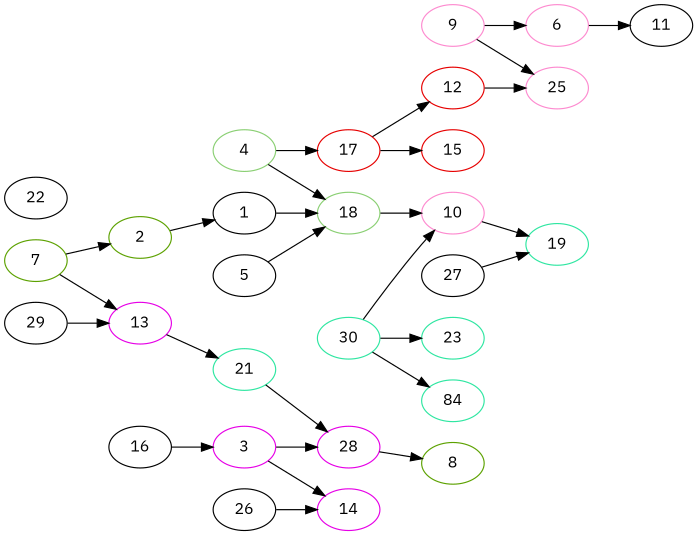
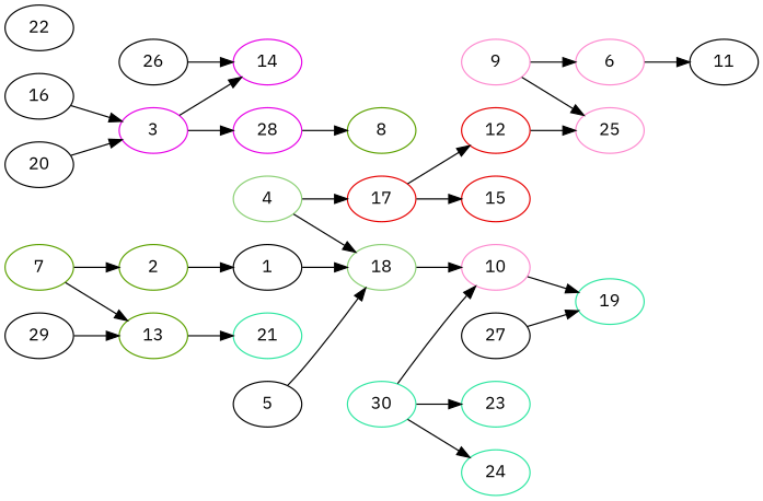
  digraph {
    fontname="IBM Plex Sans"
    rankdir=LR
    node [fontname="IBM Plex Sans"]
    edge [color=black fontname="IBM Plex Sans"]
    9 [color="#fd8acf"]
    6 [color="#fd8acf"]
    25 [color="#fd8acf"]
    11
    17 [color="#e60000"]
    12 [color="#e60000"]
    15 [color="#e60000"]
    4 [color="#8acf73"]
    18 [color="#8acf73"]
    10 [color="#fd8acf"]
    7 [color="#5ca100"]
    2 [color="#5ca100"]
-   13 [color="#e600e6"]
+   13 [color="#5ca100"]
    1
    21 [color="#2ee6a1"]
    3 [color="#e600e6"]
    28 [color="#e600e6"]
    14 [color="#e600e6"]
    8 [color="#5ca100"]
    30 [color="#2ee6a1"]
    23 [color="#2ee6a1"]
-   24 [color="#2ee6a1" label=84]
+   24 [color="#2ee6a1"]
    19 [color="#2ee6a1"]
    5
    16
+   20
    26
    27
    29
    22 [color=black]
    9 -> 6
    9 -> 25
    6 -> 11
    17 -> 12
    17 -> 15
    12 -> 25
    4 -> 17
    4 -> 18
    18 -> 10
    10 -> 19
    7 -> 2
    7 -> 13
    2 -> 1
    13 -> 21
    1 -> 18
-   21 -> 28
    3 -> 28
    3 -> 14
    28 -> 8
    30 -> 10
    30 -> 23
    30 -> 24
    5 -> 18
    16 -> 3
+   20 -> 3
    26 -> 14
    27 -> 19
    29 -> 13
  }
